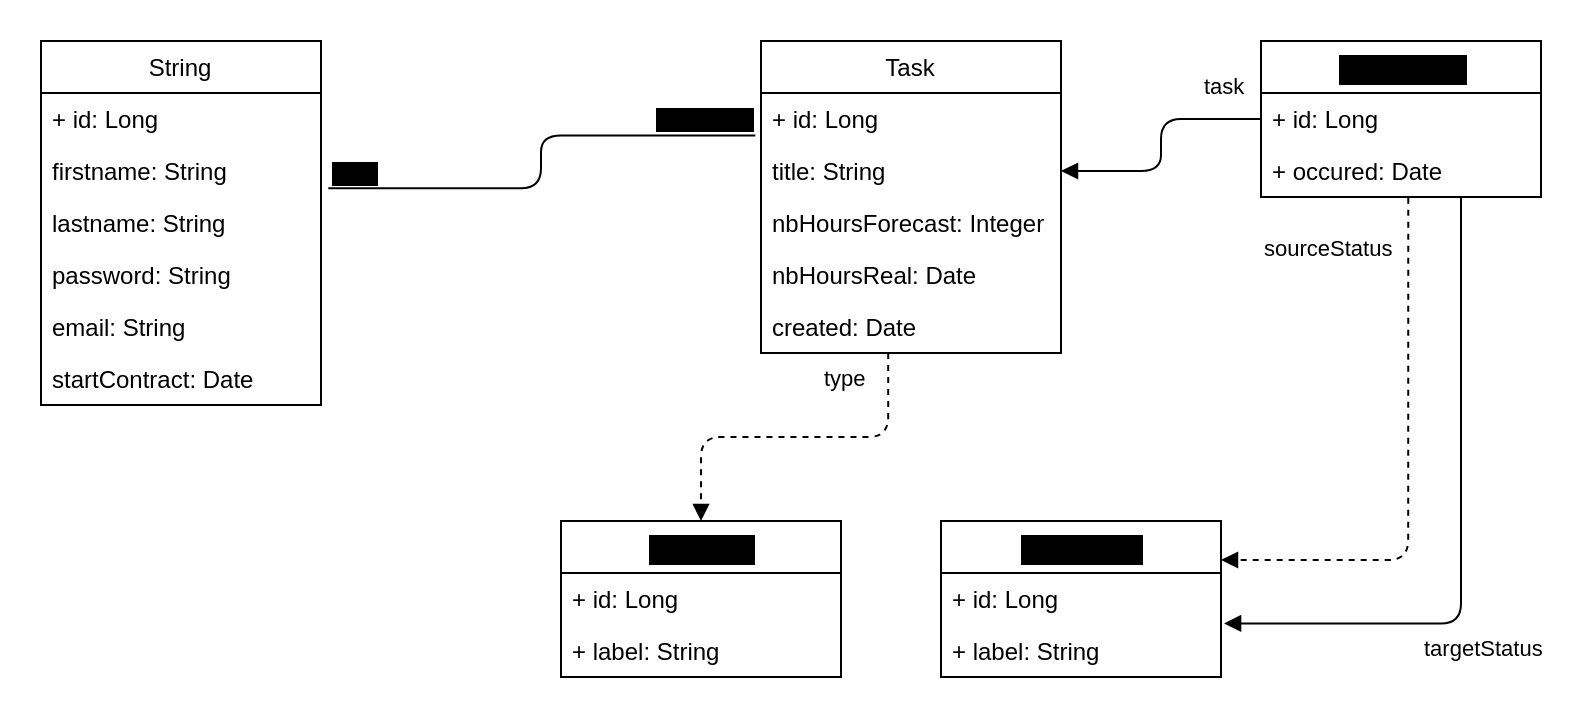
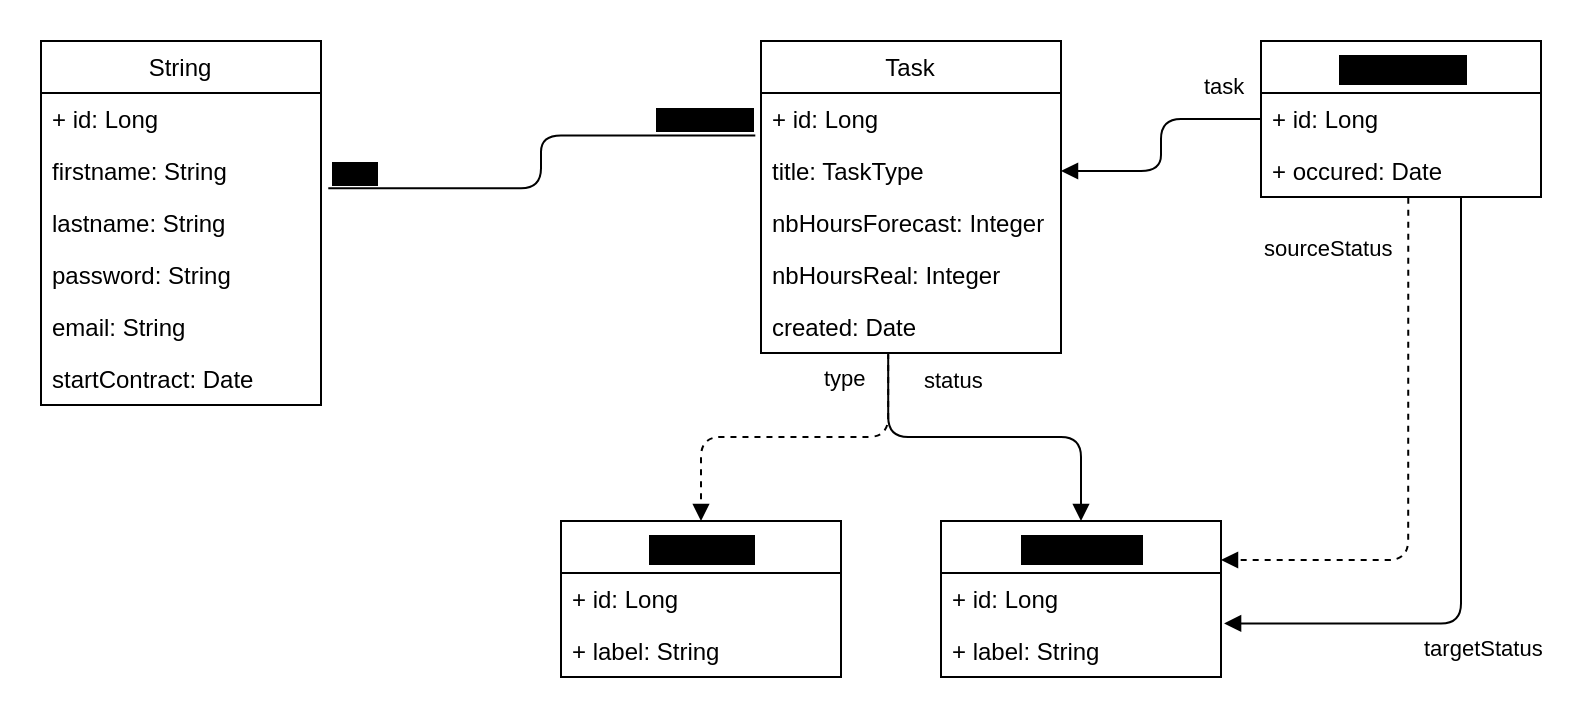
  <mxCell id="0" />
  <mxCell id="1" parent="0" />
  <mxCell id="2" value="String" style="swimlane;fontStyle=0;childLayout=stackLayout;horizontal=1;startSize=26;fillColor=none;horizontalStack=0;resizeParent=1;resizeParentMax=0;resizeLast=0;collapsible=1;marginBottom=0;" vertex="1" parent="1"><mxGeometry x="20" y="20" width="140" height="182" as="geometry"><mxRectangle x="60" y="40" width="90" height="26" as="alternateBounds" /></mxGeometry></mxCell>
  <mxCell id="3" value="+ id: Long" style="text;strokeColor=none;fillColor=none;align=left;verticalAlign=top;spacingLeft=4;spacingRight=4;overflow=hidden;rotatable=0;points=[[0,0.5],[1,0.5]];portConstraint=eastwest;" vertex="1" parent="2"><mxGeometry y="26" width="140" height="26" as="geometry" /></mxCell>
  <mxCell id="4" value="firstname: String" style="text;strokeColor=none;fillColor=none;align=left;verticalAlign=top;spacingLeft=4;spacingRight=4;overflow=hidden;rotatable=0;points=[[0,0.5],[1,0.5]];portConstraint=eastwest;" vertex="1" parent="2"><mxGeometry y="52" width="140" height="26" as="geometry" /></mxCell>
  <mxCell id="5" value="lastname: String" style="text;strokeColor=none;fillColor=none;align=left;verticalAlign=top;spacingLeft=4;spacingRight=4;overflow=hidden;rotatable=0;points=[[0,0.5],[1,0.5]];portConstraint=eastwest;" vertex="1" parent="2"><mxGeometry y="78" width="140" height="26" as="geometry" /></mxCell>
  <mxCell id="6" value="password: String" style="text;strokeColor=none;fillColor=none;align=left;verticalAlign=top;spacingLeft=4;spacingRight=4;overflow=hidden;rotatable=0;points=[[0,0.5],[1,0.5]];portConstraint=eastwest;" vertex="1" parent="2"><mxGeometry y="104" width="140" height="26" as="geometry" /></mxCell>
  <mxCell id="7" value="email: String" style="text;strokeColor=none;fillColor=none;align=left;verticalAlign=top;spacingLeft=4;spacingRight=4;overflow=hidden;rotatable=0;points=[[0,0.5],[1,0.5]];portConstraint=eastwest;" vertex="1" parent="2"><mxGeometry y="130" width="140" height="26" as="geometry" /></mxCell>
  <mxCell id="8" value="startContract: Date" style="text;strokeColor=none;fillColor=none;align=left;verticalAlign=top;spacingLeft=4;spacingRight=4;overflow=hidden;rotatable=0;points=[[0,0.5],[1,0.5]];portConstraint=eastwest;" vertex="1" parent="2"><mxGeometry y="156" width="140" height="26" as="geometry" /></mxCell>
  <mxCell id="9" value="" style="endArrow=none;html=1;edgeStyle=orthogonalEdgeStyle;exitX=1.026;exitY=0.831;exitDx=0;exitDy=0;exitPerimeter=0;entryX=-0.019;entryY=-0.185;entryDx=0;entryDy=0;entryPerimeter=0;" edge="1" parent="1" source="4" target="14"><mxGeometry relative="1" as="geometry"><mxPoint x="230" y="280" as="sourcePoint" /><mxPoint x="390" y="280" as="targetPoint" /></mxGeometry></mxCell>
  <mxCell id="10" value="tasks" style="resizable=0;html=1;align=left;verticalAlign=bottom;labelBackgroundColor=#000000;fontSize=10;" connectable="0" vertex="1" parent="9"><mxGeometry x="-1" relative="1" as="geometry" /></mxCell>
  <mxCell id="11" value="developers" style="resizable=0;html=1;align=right;verticalAlign=bottom;labelBackgroundColor=#000000;fontSize=10;" connectable="0" vertex="1" parent="9"><mxGeometry x="1" relative="1" as="geometry" /></mxCell>
  <mxCell id="12" value="Task" style="swimlane;fontStyle=0;childLayout=stackLayout;horizontal=1;startSize=26;fillColor=none;horizontalStack=0;resizeParent=1;resizeParentMax=0;resizeLast=0;collapsible=1;marginBottom=0;" vertex="1" parent="1"><mxGeometry x="380" y="20" width="150" height="156" as="geometry"><mxRectangle x="60" y="40" width="90" height="26" as="alternateBounds" /></mxGeometry></mxCell>
  <mxCell id="13" value="+ id: Long" style="text;strokeColor=none;fillColor=none;align=left;verticalAlign=top;spacingLeft=4;spacingRight=4;overflow=hidden;rotatable=0;points=[[0,0.5],[1,0.5]];portConstraint=eastwest;" vertex="1" parent="12"><mxGeometry y="26" width="150" height="26" as="geometry" /></mxCell>
- <mxCell id="14" value="title: String" style="text;strokeColor=none;fillColor=none;align=left;verticalAlign=top;spacingLeft=4;spacingRight=4;overflow=hidden;rotatable=0;points=[[0,0.5],[1,0.5]];portConstraint=eastwest;" vertex="1" parent="12"><mxGeometry y="52" width="150" height="26" as="geometry" /></mxCell>
+ <mxCell id="14" value="title: TaskType" style="text;strokeColor=none;fillColor=none;align=left;verticalAlign=top;spacingLeft=4;spacingRight=4;overflow=hidden;rotatable=0;points=[[0,0.5],[1,0.5]];portConstraint=eastwest;" vertex="1" parent="12"><mxGeometry y="52" width="150" height="26" as="geometry" /></mxCell>
  <mxCell id="15" value="nbHoursForecast: Integer" style="text;strokeColor=none;fillColor=none;align=left;verticalAlign=top;spacingLeft=4;spacingRight=4;overflow=hidden;rotatable=0;points=[[0,0.5],[1,0.5]];portConstraint=eastwest;" vertex="1" parent="12"><mxGeometry y="78" width="150" height="26" as="geometry" /></mxCell>
- <mxCell id="16" value="nbHoursReal: Date" style="text;strokeColor=none;fillColor=none;align=left;verticalAlign=top;spacingLeft=4;spacingRight=4;overflow=hidden;rotatable=0;points=[[0,0.5],[1,0.5]];portConstraint=eastwest;" vertex="1" parent="12"><mxGeometry y="104" width="150" height="26" as="geometry" /></mxCell>
+ <mxCell id="16" value="nbHoursReal: Integer" style="text;strokeColor=none;fillColor=none;align=left;verticalAlign=top;spacingLeft=4;spacingRight=4;overflow=hidden;rotatable=0;points=[[0,0.5],[1,0.5]];portConstraint=eastwest;" vertex="1" parent="12"><mxGeometry y="104" width="150" height="26" as="geometry" /></mxCell>
  <mxCell id="17" value="created: Date" style="text;strokeColor=none;fillColor=none;align=left;verticalAlign=top;spacingLeft=4;spacingRight=4;overflow=hidden;rotatable=0;points=[[0,0.5],[1,0.5]];portConstraint=eastwest;" vertex="1" parent="12"><mxGeometry y="130" width="150" height="26" as="geometry" /></mxCell>
  <mxCell id="18" value="TaskStatus" style="swimlane;fontStyle=0;childLayout=stackLayout;horizontal=1;startSize=26;fillColor=none;horizontalStack=0;resizeParent=1;resizeParentMax=0;resizeLast=0;collapsible=1;marginBottom=0;labelBackgroundColor=#000000;" vertex="1" parent="1"><mxGeometry x="470" y="260" width="140" height="78" as="geometry" /></mxCell>
  <mxCell id="19" value="+ id: Long" style="text;strokeColor=none;fillColor=none;align=left;verticalAlign=top;spacingLeft=4;spacingRight=4;overflow=hidden;rotatable=0;points=[[0,0.5],[1,0.5]];portConstraint=eastwest;" vertex="1" parent="18"><mxGeometry y="26" width="140" height="26" as="geometry" /></mxCell>
  <mxCell id="20" value="+ label: String" style="text;strokeColor=none;fillColor=none;align=left;verticalAlign=top;spacingLeft=4;spacingRight=4;overflow=hidden;rotatable=0;points=[[0,0.5],[1,0.5]];portConstraint=eastwest;" vertex="1" parent="18"><mxGeometry y="52" width="140" height="26" as="geometry" /></mxCell>
  <mxCell id="21" value="TaskType" style="swimlane;fontStyle=0;childLayout=stackLayout;horizontal=1;startSize=26;fillColor=none;horizontalStack=0;resizeParent=1;resizeParentMax=0;resizeLast=0;collapsible=1;marginBottom=0;labelBackgroundColor=#000000;" vertex="1" parent="1"><mxGeometry x="280" y="260" width="140" height="78" as="geometry" /></mxCell>
  <mxCell id="22" value="+ id: Long" style="text;strokeColor=none;fillColor=none;align=left;verticalAlign=top;spacingLeft=4;spacingRight=4;overflow=hidden;rotatable=0;points=[[0,0.5],[1,0.5]];portConstraint=eastwest;" vertex="1" parent="21"><mxGeometry y="26" width="140" height="26" as="geometry" /></mxCell>
  <mxCell id="23" value="+ label: String" style="text;strokeColor=none;fillColor=none;align=left;verticalAlign=top;spacingLeft=4;spacingRight=4;overflow=hidden;rotatable=0;points=[[0,0.5],[1,0.5]];portConstraint=eastwest;" vertex="1" parent="21"><mxGeometry y="52" width="140" height="26" as="geometry" /></mxCell>
  <mxCell id="24" value="type" style="endArrow=block;endFill=1;html=1;edgeStyle=orthogonalEdgeStyle;align=left;verticalAlign=top;exitX=0.424;exitY=1;exitDx=0;exitDy=0;exitPerimeter=0;dashed=1;" edge="1" parent="1" source="17" target="21"><mxGeometry x="-0.149" y="-42" relative="1" as="geometry"><mxPoint x="230" y="280" as="sourcePoint" /><mxPoint x="390" y="280" as="targetPoint" /><mxPoint as="offset" /></mxGeometry></mxCell>
+ <mxCell id="25" value="status" style="endArrow=block;endFill=1;html=1;edgeStyle=orthogonalEdgeStyle;align=left;verticalAlign=top;exitX=0.424;exitY=1.031;exitDx=0;exitDy=0;exitPerimeter=0;entryX=0.5;entryY=0;entryDx=0;entryDy=0;" edge="1" parent="1" source="17" target="18"><mxGeometry x="-0.359" y="41" relative="1" as="geometry"><mxPoint x="453.6" y="186" as="sourcePoint" /><mxPoint x="360" y="270" as="targetPoint" /><mxPoint as="offset" /></mxGeometry></mxCell>
  <mxCell id="26" value="ChangeLog" style="swimlane;fontStyle=0;childLayout=stackLayout;horizontal=1;startSize=26;fillColor=none;horizontalStack=0;resizeParent=1;resizeParentMax=0;resizeLast=0;collapsible=1;marginBottom=0;labelBackgroundColor=#000000;" vertex="1" parent="1"><mxGeometry x="630" y="20" width="140" height="78" as="geometry" /></mxCell>
  <mxCell id="27" value="+ id: Long" style="text;strokeColor=none;fillColor=none;align=left;verticalAlign=top;spacingLeft=4;spacingRight=4;overflow=hidden;rotatable=0;points=[[0,0.5],[1,0.5]];portConstraint=eastwest;" vertex="1" parent="26"><mxGeometry y="26" width="140" height="26" as="geometry" /></mxCell>
  <mxCell id="28" value="+ occured: Date" style="text;strokeColor=none;fillColor=none;align=left;verticalAlign=top;spacingLeft=4;spacingRight=4;overflow=hidden;rotatable=0;points=[[0,0.5],[1,0.5]];portConstraint=eastwest;" vertex="1" parent="26"><mxGeometry y="52" width="140" height="26" as="geometry" /></mxCell>
  <mxCell id="29" value="task" style="endArrow=block;endFill=1;html=1;edgeStyle=orthogonalEdgeStyle;align=left;verticalAlign=top;exitX=0;exitY=0.5;exitDx=0;exitDy=0;entryX=1;entryY=0.5;entryDx=0;entryDy=0;" edge="1" parent="1" source="27" target="14"><mxGeometry x="-0.524" y="-29" relative="1" as="geometry"><mxPoint x="490" y="280" as="sourcePoint" /><mxPoint x="650" y="280" as="targetPoint" /><mxPoint as="offset" /></mxGeometry></mxCell>
  <mxCell id="30" value="sourceStatus" style="endArrow=block;endFill=1;html=1;edgeStyle=orthogonalEdgeStyle;align=left;verticalAlign=top;exitX=0.526;exitY=1.015;exitDx=0;exitDy=0;exitPerimeter=0;entryX=1;entryY=0.25;entryDx=0;entryDy=0;dashed=1;" edge="1" parent="1" source="28" target="18"><mxGeometry x="0.854" y="-169" relative="1" as="geometry"><mxPoint x="490" y="280" as="sourcePoint" /><mxPoint x="650" y="280" as="targetPoint" /><mxPoint as="offset" /></mxGeometry></mxCell>
  <mxCell id="31" value="targetStatus" style="endArrow=block;endFill=1;html=1;edgeStyle=orthogonalEdgeStyle;align=left;verticalAlign=top;entryX=1.011;entryY=-0.031;entryDx=0;entryDy=0;entryPerimeter=0;" edge="1" parent="1" source="28" target="20"><mxGeometry x="0.286" y="-20" relative="1" as="geometry"><mxPoint x="713.64" y="108.39" as="sourcePoint" /><mxPoint x="730" y="520" as="targetPoint" /><mxPoint x="-20" y="20" as="offset" /><Array as="points"><mxPoint x="730" y="311" /></Array></mxGeometry></mxCell>
